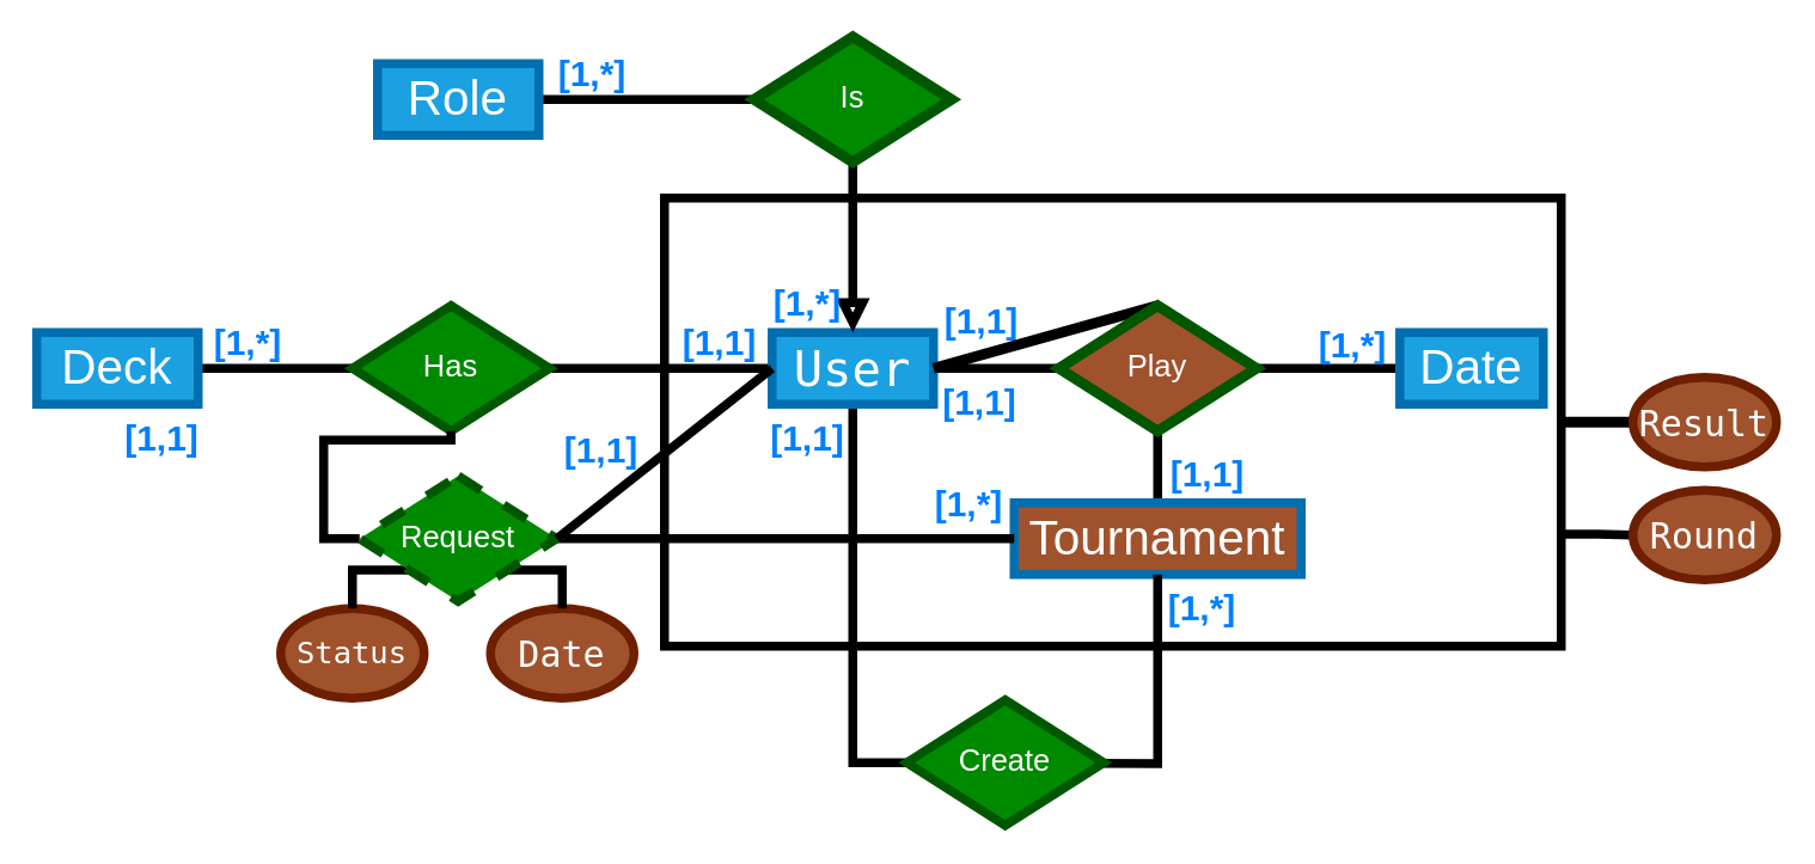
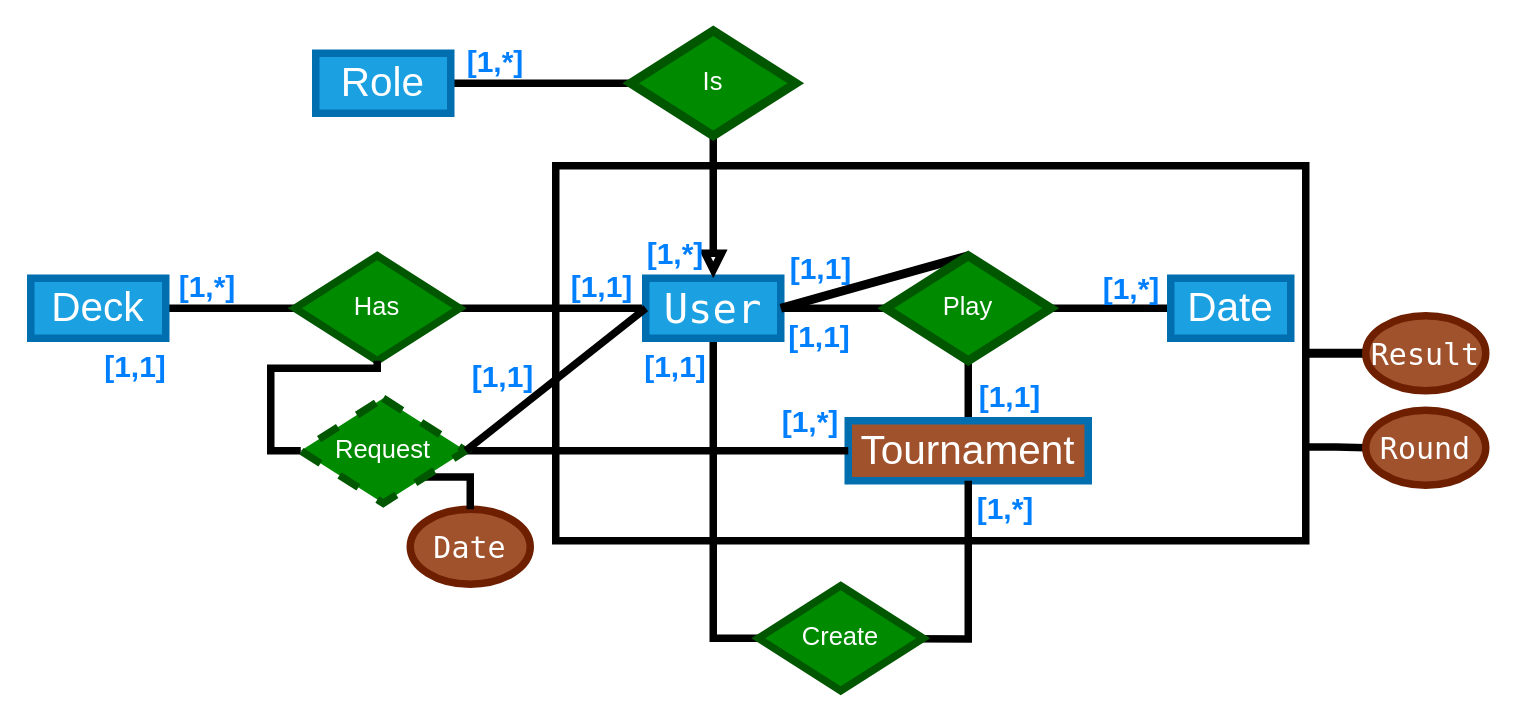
  <mxCell id="0" />
  <mxCell id="1" parent="0" />
  <mxCell id="2" style="edgeStyle=orthogonalEdgeStyle;rounded=0;orthogonalLoop=1;jettySize=auto;html=1;exitX=1;exitY=0.5;exitDx=0;exitDy=0;entryX=0;entryY=0.5;entryDx=0;entryDy=0;strokeWidth=6;endArrow=none;endFill=0;" parent="1" source="4" edge="1"><mxGeometry relative="1" as="geometry"><mxPoint x="910" y="235" as="targetPoint" /></mxGeometry></mxCell>
  <mxCell id="3" style="edgeStyle=orthogonalEdgeStyle;rounded=0;orthogonalLoop=1;jettySize=auto;html=1;exitX=1;exitY=0.75;exitDx=0;exitDy=0;entryX=0;entryY=0.5;entryDx=0;entryDy=0;strokeWidth=5;endArrow=none;endFill=0;" parent="1" source="4" target="20" edge="1"><mxGeometry relative="1" as="geometry" /></mxCell>
  <mxCell id="4" value="" style="rounded=0;whiteSpace=wrap;html=1;strokeWidth=5;fillColor=none;" parent="1" vertex="1"><mxGeometry x="370" y="110" width="500" height="250" as="geometry" /></mxCell>
  <mxCell id="5" style="edgeStyle=orthogonalEdgeStyle;rounded=0;orthogonalLoop=1;jettySize=auto;html=1;exitX=1;exitY=0.5;exitDx=0;exitDy=0;entryX=0;entryY=0.5;entryDx=0;entryDy=0;strokeWidth=5;endArrow=none;endFill=0;" parent="1" source="6" target="18" edge="1"><mxGeometry relative="1" as="geometry" /></mxCell>
  <mxCell id="6" value="&lt;font style=&quot;font-size: 27px;&quot;&gt;Deck&lt;/font&gt;" style="rounded=0;whiteSpace=wrap;html=1;fillColor=#1ba1e2;strokeColor=#006EAF;fontColor=#ffffff;strokeWidth=5;" parent="1" vertex="1"><mxGeometry x="20" y="185" width="90" height="40" as="geometry" /></mxCell>
  <mxCell id="7" value="" style="edgeStyle=orthogonalEdgeStyle;rounded=0;orthogonalLoop=1;jettySize=auto;html=1;endArrow=none;endFill=0;strokeWidth=5;" parent="1" source="8" target="28" edge="1"><mxGeometry relative="1" as="geometry" /></mxCell>
  <mxCell id="8" value="&lt;font style=&quot;font-size: 27px;&quot;&gt;Tournament&lt;/font&gt;" style="rounded=0;whiteSpace=wrap;html=1;fillColor=#a0522d;strokeColor=#006EAF;fontColor=#ffffff;strokeWidth=5;" parent="1" vertex="1"><mxGeometry x="565" y="280" width="160" height="40" as="geometry" /></mxCell>
  <mxCell id="9" style="edgeStyle=orthogonalEdgeStyle;rounded=0;orthogonalLoop=1;jettySize=auto;html=1;exitX=0;exitY=0.5;exitDx=0;exitDy=0;entryX=1;entryY=0.5;entryDx=0;entryDy=0;strokeWidth=5;endArrow=none;endFill=0;" parent="1" source="12" target="18" edge="1"><mxGeometry relative="1" as="geometry" /></mxCell>
  <mxCell id="10" value="" style="edgeStyle=orthogonalEdgeStyle;rounded=0;orthogonalLoop=1;jettySize=auto;html=1;endArrow=none;endFill=0;strokeWidth=5;" parent="1" source="12" edge="1"><mxGeometry relative="1" as="geometry"><mxPoint x="590" y="205" as="targetPoint" /></mxGeometry></mxCell>
  <mxCell id="11" style="edgeStyle=orthogonalEdgeStyle;rounded=0;orthogonalLoop=1;jettySize=auto;html=1;exitX=0.5;exitY=1;exitDx=0;exitDy=0;endArrow=none;endFill=0;strokeWidth=5;entryX=0;entryY=0.5;entryDx=0;entryDy=0;" parent="1" source="12" target="36" edge="1"><mxGeometry relative="1" as="geometry"><mxPoint x="475" y="390" as="targetPoint" /></mxGeometry></mxCell>
  <mxCell id="12" value="&lt;pre dir=&quot;ltr&quot; style=&quot;text-align: left; line-height: 100%; font-size: 27px;&quot; id=&quot;tw-target-text&quot; data-placeholder=&quot;Traducción&quot; class=&quot;tw-data-text tw-text-large tw-ta&quot;&gt;&lt;font style=&quot;font-size: 27px;&quot;&gt;User&lt;/font&gt;&lt;/pre&gt;" style="rounded=0;whiteSpace=wrap;html=1;fillColor=#1ba1e2;strokeColor=#006EAF;fontColor=#ffffff;strokeWidth=5;" parent="1" vertex="1"><mxGeometry x="430" y="185" width="90" height="40" as="geometry" /></mxCell>
  <mxCell id="13" style="edgeStyle=orthogonalEdgeStyle;rounded=0;orthogonalLoop=1;jettySize=auto;html=1;entryX=1;entryY=0.5;entryDx=0;entryDy=0;endArrow=none;endFill=0;strokeWidth=5;" parent="1" source="14" edge="1"><mxGeometry relative="1" as="geometry"><mxPoint x="700" y="205" as="targetPoint" /></mxGeometry></mxCell>
  <mxCell id="14" value="&lt;font style=&quot;font-size: 27px;&quot;&gt;Date&lt;/font&gt;" style="rounded=0;whiteSpace=wrap;html=1;fillColor=#1ba1e2;strokeColor=#006EAF;fontColor=#ffffff;perimeterSpacing=0;strokeWidth=5;" parent="1" vertex="1"><mxGeometry x="780" y="185" width="80" height="40" as="geometry" /></mxCell>
  <mxCell id="15" style="edgeStyle=orthogonalEdgeStyle;rounded=0;orthogonalLoop=1;jettySize=auto;html=1;exitX=1;exitY=0.5;exitDx=0;exitDy=0;entryX=1;entryY=0.5;entryDx=0;entryDy=0;" parent="1" edge="1"><mxGeometry relative="1" as="geometry"><mxPoint x="715" y="205" as="sourcePoint" /><mxPoint x="715" y="205" as="targetPoint" /></mxGeometry></mxCell>
  <mxCell id="16" style="edgeStyle=orthogonalEdgeStyle;rounded=0;orthogonalLoop=1;jettySize=auto;html=1;exitX=0.5;exitY=1;exitDx=0;exitDy=0;" parent="1" edge="1"><mxGeometry relative="1" as="geometry"><mxPoint x="660" y="240" as="sourcePoint" /><mxPoint x="660" y="240" as="targetPoint" /></mxGeometry></mxCell>
  <mxCell id="17" style="edgeStyle=orthogonalEdgeStyle;rounded=0;orthogonalLoop=1;jettySize=auto;html=1;exitX=0.5;exitY=1;exitDx=0;exitDy=0;" parent="1" source="4" target="4" edge="1"><mxGeometry relative="1" as="geometry" /></mxCell>
  <mxCell id="18" value="&lt;font style=&quot;font-size: 17px;&quot;&gt;Has&lt;/font&gt;" style="rhombus;whiteSpace=wrap;html=1;fillColor=#008a00;fontColor=#ffffff;strokeColor=#005700;strokeWidth=5;" parent="1" vertex="1"><mxGeometry x="196" y="170" width="110" height="70" as="geometry" /></mxCell>
  <mxCell id="19" style="edgeStyle=orthogonalEdgeStyle;rounded=0;orthogonalLoop=1;jettySize=auto;html=1;exitX=1;exitY=0.5;exitDx=0;exitDy=0;entryX=0.5;entryY=1;entryDx=0;entryDy=0;endArrow=none;endFill=0;strokeWidth=5;" parent="1" target="8" edge="1"><mxGeometry relative="1" as="geometry"><mxPoint x="530" y="425" as="sourcePoint" /></mxGeometry></mxCell>
  <mxCell id="20" value="&lt;pre dir=&quot;ltr&quot; style=&quot;text-align:left&quot; id=&quot;tw-target-text&quot; data-placeholder=&quot;Traducción&quot; class=&quot;tw-data-text tw-text-large tw-ta&quot;&gt;&lt;span style=&quot;font-size: 20px;&quot; lang=&quot;en&quot; class=&quot;Y2IQFc&quot;&gt;Round&lt;/span&gt;&lt;/pre&gt;" style="ellipse;whiteSpace=wrap;html=1;fillColor=#a0522d;strokeColor=#6D1F00;fontColor=#ffffff;strokeWidth=5;" parent="1" vertex="1"><mxGeometry x="910" y="273" width="80" height="50" as="geometry" /></mxCell>
  <mxCell id="21" value="&lt;b&gt;&lt;font color=&quot;#007fff&quot; style=&quot;font-size: 20px;&quot;&gt;[1,1]&lt;/font&gt;&lt;/b&gt;" style="text;html=1;strokeColor=none;fillColor=none;align=center;verticalAlign=middle;whiteSpace=wrap;rounded=0;" parent="1" vertex="1"><mxGeometry x="381" y="180" width="40" height="20" as="geometry" /></mxCell>
  <mxCell id="22" value="&lt;b&gt;&lt;font color=&quot;#007fff&quot; style=&quot;font-size: 20px;&quot;&gt;[1,*]&lt;/font&gt;&lt;/b&gt;" style="text;html=1;strokeColor=none;fillColor=none;align=center;verticalAlign=middle;whiteSpace=wrap;rounded=0;" parent="1" vertex="1"><mxGeometry x="118" y="180" width="40" height="20" as="geometry" /></mxCell>
  <mxCell id="23" value="&lt;b&gt;&lt;font color=&quot;#007fff&quot; style=&quot;font-size: 20px;&quot;&gt;[1,1]&lt;/font&gt;&lt;/b&gt;" style="text;html=1;strokeColor=none;fillColor=none;align=center;verticalAlign=middle;whiteSpace=wrap;rounded=0;" parent="1" vertex="1"><mxGeometry x="526" y="213" width="40" height="20" as="geometry" /></mxCell>
  <mxCell id="24" value="&lt;b&gt;&lt;font color=&quot;#007fff&quot; style=&quot;font-size: 20px;&quot;&gt;[1,1]&lt;/font&gt;&lt;/b&gt;" style="text;html=1;strokeColor=none;fillColor=none;align=center;verticalAlign=middle;whiteSpace=wrap;rounded=0;" parent="1" vertex="1"><mxGeometry x="527" y="168" width="40" height="20" as="geometry" /></mxCell>
  <mxCell id="25" value="&lt;b&gt;&lt;font color=&quot;#007fff&quot; style=&quot;font-size: 20px;&quot;&gt;[1,*]&lt;/font&gt;&lt;/b&gt;" style="text;html=1;strokeColor=none;fillColor=none;align=center;verticalAlign=middle;whiteSpace=wrap;rounded=0;" parent="1" vertex="1"><mxGeometry x="734" y="178.5" width="40" height="25" as="geometry" /></mxCell>
  <mxCell id="26" value="&lt;b&gt;&lt;font color=&quot;#007fff&quot; style=&quot;font-size: 20px;&quot;&gt;[1,1]&lt;/font&gt;&lt;/b&gt;" style="text;html=1;strokeColor=none;fillColor=none;align=center;verticalAlign=middle;whiteSpace=wrap;rounded=0;" parent="1" vertex="1"><mxGeometry x="653" y="253" width="40" height="20" as="geometry" /></mxCell>
  <mxCell id="27" value="" style="endArrow=none;html=1;rounded=0;entryX=0.5;entryY=0;entryDx=0;entryDy=0;exitX=1;exitY=0.5;exitDx=0;exitDy=0;targetPerimeterSpacing=1;strokeWidth=6;endSize=5;" parent="1" source="12" edge="1"><mxGeometry width="50" height="50" relative="1" as="geometry"><mxPoint x="610" y="250" as="sourcePoint" /><mxPoint x="645" y="170" as="targetPoint" /></mxGeometry></mxCell>
- <mxCell id="28" value="&lt;font style=&quot;font-size: 17px;&quot;&gt;Play&lt;/font&gt;" style="rhombus;whiteSpace=wrap;html=1;fillColor=#a0522d;fontColor=#ffffff;strokeColor=#005700;strokeWidth=6;" parent="1" vertex="1"><mxGeometry x="590" y="170" width="110" height="70" as="geometry" /></mxCell>
+ <mxCell id="28" value="&lt;font style=&quot;font-size: 17px;&quot;&gt;Play&lt;/font&gt;" style="rhombus;whiteSpace=wrap;html=1;fillColor=#008a00;fontColor=#ffffff;strokeColor=#005700;strokeWidth=6;" parent="1" vertex="1"><mxGeometry x="590" y="170" width="110" height="70" as="geometry" /></mxCell>
  <mxCell id="29" value="" style="edgeStyle=orthogonalEdgeStyle;rounded=0;orthogonalLoop=1;jettySize=auto;html=1;endSize=10;endArrow=none;endFill=0;strokeWidth=5;" parent="1" source="30" target="32" edge="1"><mxGeometry relative="1" as="geometry" /></mxCell>
  <mxCell id="30" value="&lt;font style=&quot;font-size: 27px;&quot;&gt;Role&lt;/font&gt;" style="rounded=0;whiteSpace=wrap;html=1;fillColor=#1ba1e2;strokeColor=#006EAF;fontColor=#ffffff;strokeWidth=5;" parent="1" vertex="1"><mxGeometry x="210" y="35" width="90" height="40" as="geometry" /></mxCell>
  <mxCell id="31" value="" style="edgeStyle=orthogonalEdgeStyle;rounded=0;orthogonalLoop=1;jettySize=auto;html=1;strokeWidth=5;endArrow=block;endFill=0;" parent="1" source="32" target="12" edge="1"><mxGeometry relative="1" as="geometry" /></mxCell>
  <mxCell id="32" value="&lt;font style=&quot;font-size: 17px;&quot;&gt;Is&lt;/font&gt;" style="rhombus;whiteSpace=wrap;html=1;fillColor=#008a00;fontColor=#ffffff;strokeColor=#005700;strokeWidth=6;" parent="1" vertex="1"><mxGeometry x="420" y="20" width="110" height="70" as="geometry" /></mxCell>
  <mxCell id="33" value="&lt;pre dir=&quot;ltr&quot; style=&quot;text-align: left; font-size: 11px;&quot; id=&quot;tw-target-text&quot; data-placeholder=&quot;Traducción&quot; class=&quot;tw-data-text tw-text-large tw-ta&quot;&gt;&lt;font style=&quot;font-size: 20px;&quot;&gt;Result&lt;/font&gt;&lt;/pre&gt;" style="ellipse;whiteSpace=wrap;html=1;fillColor=#a0522d;strokeColor=#6D1F00;fontColor=#ffffff;strokeWidth=5;" parent="1" vertex="1"><mxGeometry x="910" y="210" width="80" height="50" as="geometry" /></mxCell>
  <mxCell id="34" value="&lt;pre dir=&quot;ltr&quot; style=&quot;text-align: left; font-size: 11px;&quot; id=&quot;tw-target-text&quot; data-placeholder=&quot;Traducción&quot; class=&quot;tw-data-text tw-text-large tw-ta&quot;&gt;&lt;font style=&quot;font-size: 20px;&quot;&gt;Date&lt;/font&gt;&lt;/pre&gt;" style="ellipse;whiteSpace=wrap;html=1;fillColor=#a0522d;strokeColor=#6D1F00;fontColor=#ffffff;strokeWidth=5;" parent="1" vertex="1"><mxGeometry x="273" y="339" width="80" height="50" as="geometry" /></mxCell>
- <mxCell id="35" value="&lt;pre dir=&quot;ltr&quot; style=&quot;text-align: left; font-size: 11px;&quot; id=&quot;tw-target-text&quot; data-placeholder=&quot;Traducción&quot; class=&quot;tw-data-text tw-text-large tw-ta&quot;&gt;&lt;font style=&quot;font-size: 17px;&quot;&gt;Status&lt;/font&gt;&lt;br&gt;&lt;/pre&gt;" style="ellipse;whiteSpace=wrap;html=1;fillColor=#a0522d;strokeColor=#6D1F00;fontColor=#ffffff;strokeWidth=5;" parent="1" vertex="1"><mxGeometry x="156" y="339" width="80" height="50" as="geometry" /></mxCell>
  <mxCell id="36" value="&lt;font style=&quot;font-size: 17px;&quot;&gt;Create&lt;/font&gt;" style="rhombus;whiteSpace=wrap;html=1;fillColor=#008a00;fontColor=#ffffff;strokeColor=#005700;strokeWidth=5;" parent="1" vertex="1"><mxGeometry x="505" y="390" width="110" height="70" as="geometry" /></mxCell>
  <mxCell id="37" value="&lt;b&gt;&lt;font color=&quot;#007fff&quot; style=&quot;font-size: 20px;&quot;&gt;[1,*]&lt;/font&gt;&lt;/b&gt;" style="text;html=1;strokeColor=none;fillColor=none;align=center;verticalAlign=middle;whiteSpace=wrap;rounded=0;" parent="1" vertex="1"><mxGeometry x="310" y="30" width="40" height="20" as="geometry" /></mxCell>
  <mxCell id="38" value="&lt;b&gt;&lt;font color=&quot;#007fff&quot; style=&quot;font-size: 20px;&quot;&gt;[1,*]&lt;/font&gt;&lt;/b&gt;" style="text;html=1;strokeColor=none;fillColor=none;align=center;verticalAlign=middle;whiteSpace=wrap;rounded=0;" parent="1" vertex="1"><mxGeometry x="430" y="155" width="40" height="25" as="geometry" /></mxCell>
  <mxCell id="39" value="&lt;b&gt;&lt;font color=&quot;#007fff&quot; style=&quot;font-size: 20px;&quot;&gt;[1,1]&lt;/font&gt;&lt;/b&gt;" style="text;html=1;strokeColor=none;fillColor=none;align=center;verticalAlign=middle;whiteSpace=wrap;rounded=0;" parent="1" vertex="1"><mxGeometry x="430" y="233" width="40" height="20" as="geometry" /></mxCell>
  <mxCell id="40" value="&lt;b&gt;&lt;font color=&quot;#007fff&quot; style=&quot;font-size: 20px;&quot;&gt;[1,*]&lt;/font&gt;&lt;/b&gt;" style="text;html=1;strokeColor=none;fillColor=none;align=center;verticalAlign=middle;whiteSpace=wrap;rounded=0;" parent="1" vertex="1"><mxGeometry x="650" y="325" width="40" height="25" as="geometry" /></mxCell>
  <mxCell id="41" value="&lt;b&gt;&lt;font color=&quot;#007fff&quot; style=&quot;font-size: 20px;&quot;&gt;[1,1]&lt;/font&gt;&lt;/b&gt;" style="text;html=1;strokeColor=none;fillColor=none;align=center;verticalAlign=middle;whiteSpace=wrap;rounded=0;" parent="1" vertex="1"><mxGeometry x="70" y="233" width="40" height="20" as="geometry" /></mxCell>
  <mxCell id="42" style="edgeStyle=orthogonalEdgeStyle;rounded=0;orthogonalLoop=1;jettySize=auto;html=1;exitX=0;exitY=0.5;exitDx=0;exitDy=0;endArrow=none;endFill=0;strokeWidth=5;" parent="1" source="46" target="18" edge="1"><mxGeometry relative="1" as="geometry" /></mxCell>
  <mxCell id="43" style="edgeStyle=orthogonalEdgeStyle;rounded=0;orthogonalLoop=1;jettySize=auto;html=1;exitX=1;exitY=0.5;exitDx=0;exitDy=0;strokeWidth=5;endArrow=none;endFill=0;" parent="1" source="46" target="8" edge="1"><mxGeometry relative="1" as="geometry" /></mxCell>
  <mxCell id="44" style="edgeStyle=orthogonalEdgeStyle;rounded=0;orthogonalLoop=1;jettySize=auto;html=1;exitX=1;exitY=1;exitDx=0;exitDy=0;entryX=0.5;entryY=0;entryDx=0;entryDy=0;strokeWidth=5;endArrow=none;endFill=0;" parent="1" source="46" target="34" edge="1"><mxGeometry relative="1" as="geometry" /></mxCell>
- <mxCell id="45" style="edgeStyle=orthogonalEdgeStyle;rounded=0;orthogonalLoop=1;jettySize=auto;html=1;exitX=0;exitY=1;exitDx=0;exitDy=0;entryX=0.5;entryY=0;entryDx=0;entryDy=0;strokeWidth=5;endArrow=none;endFill=0;" parent="1" source="46" target="35" edge="1"><mxGeometry relative="1" as="geometry" /></mxCell>
  <mxCell id="46" value="&lt;font style=&quot;font-size: 17px;&quot;&gt;Request&lt;/font&gt; " style="rhombus;whiteSpace=wrap;html=1;fillColor=#008a00;fontColor=#ffffff;strokeColor=#005700;strokeWidth=5;dashed=1;" parent="1" vertex="1"><mxGeometry x="200" y="265" width="110" height="70" as="geometry" /></mxCell>
  <mxCell id="47" value="" style="endArrow=none;html=1;rounded=0;entryX=0;entryY=0.5;entryDx=0;entryDy=0;exitX=1;exitY=0.5;exitDx=0;exitDy=0;strokeWidth=5;" parent="1" source="46" target="12" edge="1"><mxGeometry width="50" height="50" relative="1" as="geometry"><mxPoint x="305" y="300" as="sourcePoint" /><mxPoint x="355" y="253" as="targetPoint" /></mxGeometry></mxCell>
  <mxCell id="48" value="&lt;b&gt;&lt;font color=&quot;#007fff&quot; style=&quot;font-size: 20px;&quot;&gt;[1,*]&lt;/font&gt;&lt;/b&gt;" style="text;html=1;strokeColor=none;fillColor=none;align=center;verticalAlign=middle;whiteSpace=wrap;rounded=0;" parent="1" vertex="1"><mxGeometry x="520" y="267" width="40" height="25" as="geometry" /></mxCell>
  <mxCell id="49" value="&lt;b&gt;&lt;font color=&quot;#007fff&quot; style=&quot;font-size: 20px;&quot;&gt;[1,1]&lt;/font&gt;&lt;/b&gt;" style="text;html=1;strokeColor=none;fillColor=none;align=center;verticalAlign=middle;whiteSpace=wrap;rounded=0;" parent="1" vertex="1"><mxGeometry x="315" y="240" width="40" height="20" as="geometry" /></mxCell>
